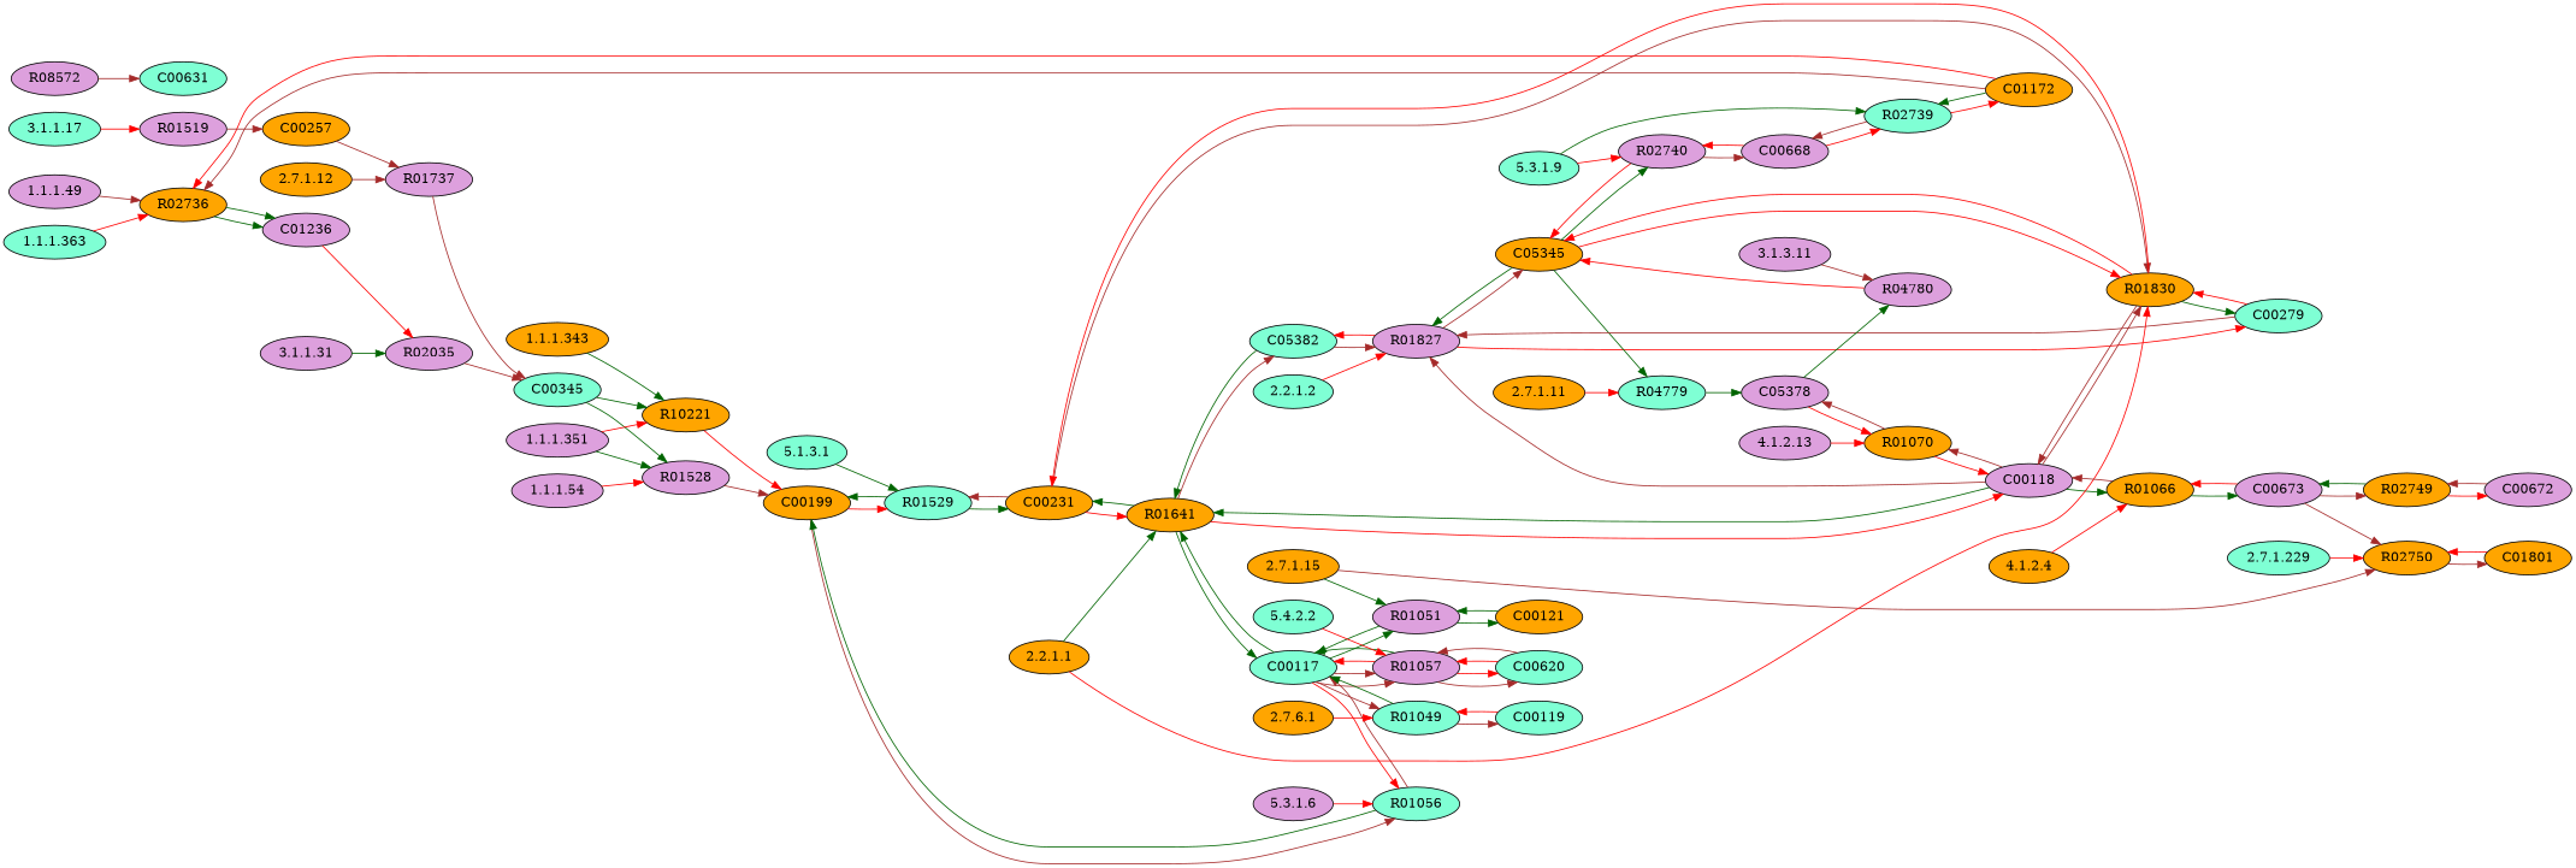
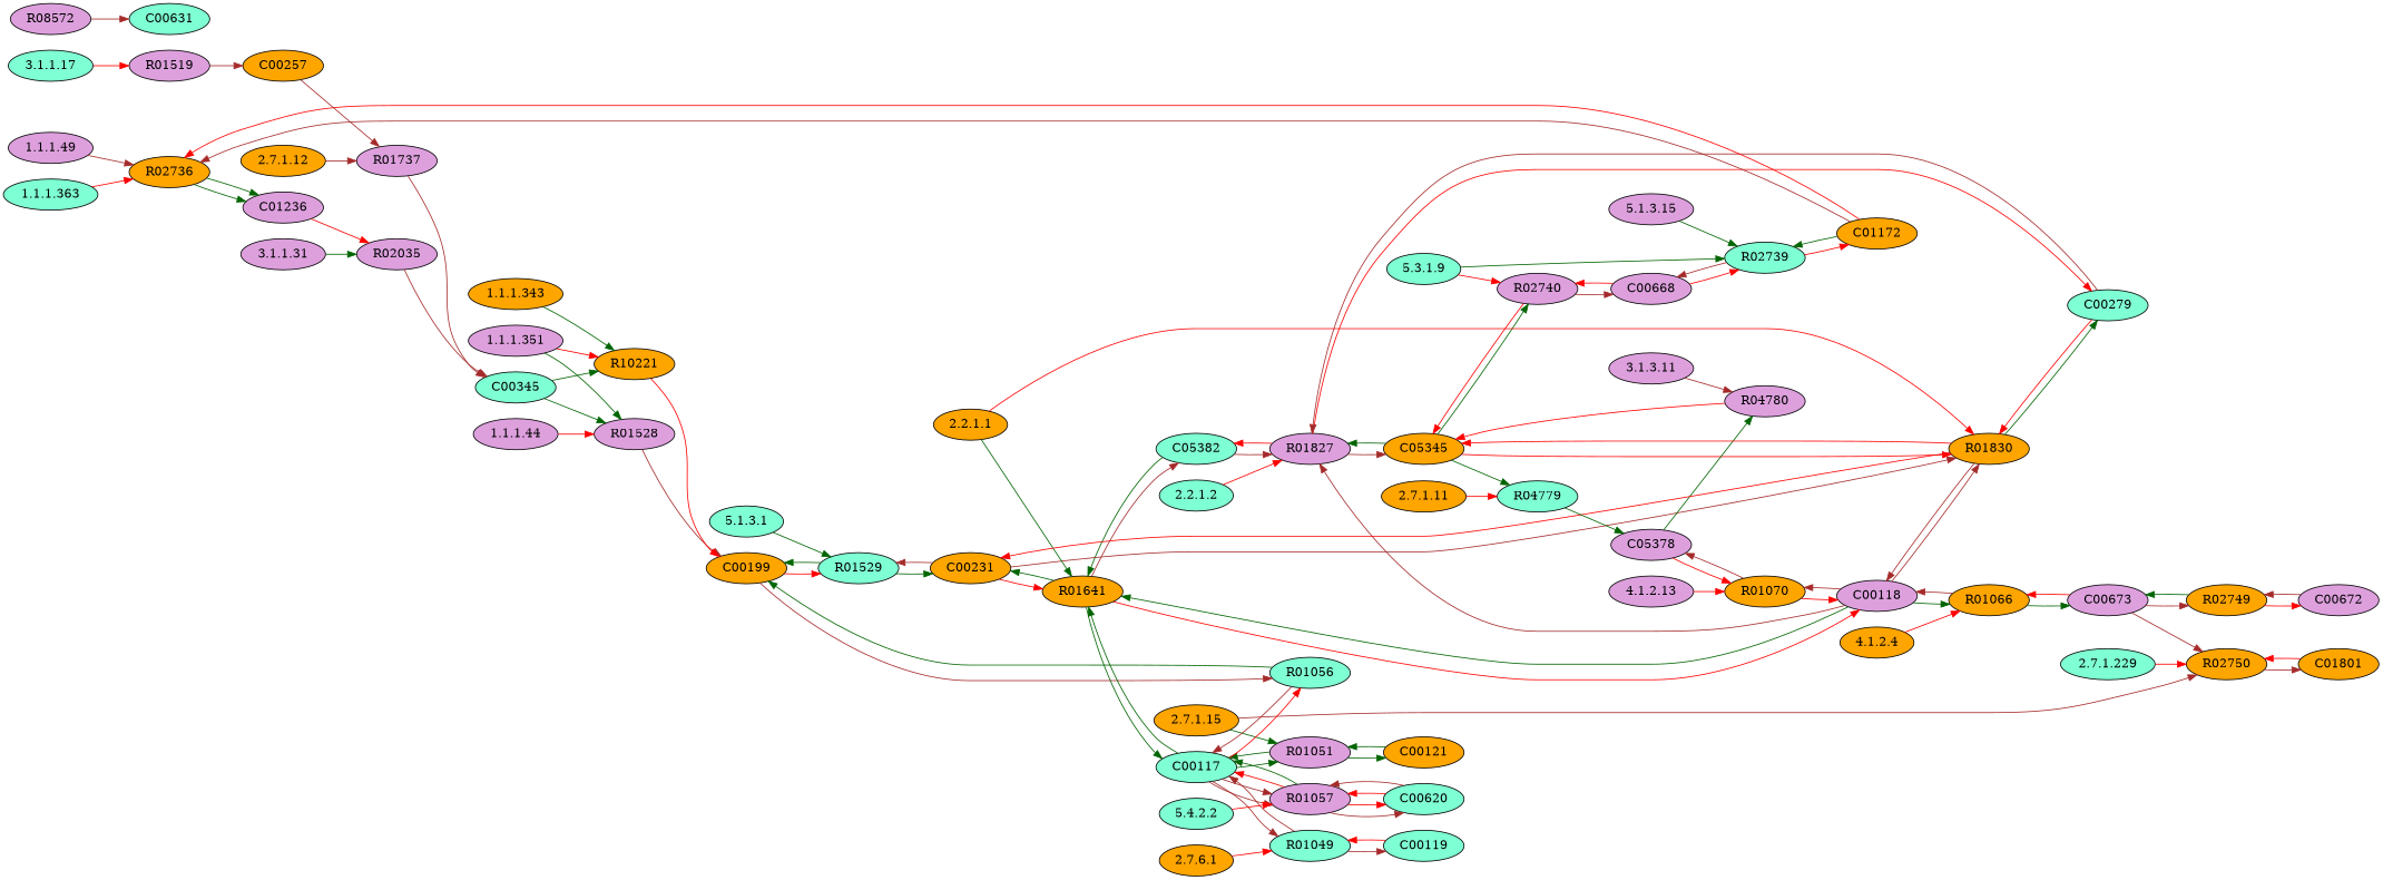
  digraph {
    rankdir=LR
    node [fillcolor=plum style=filled type=R]
    edge [color=red]
    R02736 [fillcolor=orange]
    "1.1.1.49" [type=E]
    C01236 [type=C]
    "2.7.1.229" [fillcolor=aquamarine type=E]
    R02750 [fillcolor=orange]
    C01801 [fillcolor=orange type=C]
    "2.2.1.2" [fillcolor=aquamarine type=E]
    R01827
    C05345 [fillcolor=orange type=C]
    C00279 [fillcolor=aquamarine type=C]
    C05382 [fillcolor=aquamarine type=C]
    R02035
    "3.1.1.31" [type=E]
    C00345 [fillcolor=aquamarine type=C]
    "5.1.3.1" [fillcolor=aquamarine type=E]
    R01529 [fillcolor=aquamarine]
    C00199 [fillcolor=orange type=C]
    C00231 [fillcolor=orange type=C]
    "5.3.1.9" [fillcolor=aquamarine type=E]
    R02739 [fillcolor=aquamarine]
    R02740
    C00668 [type=C]
    C01172 [fillcolor=orange type=C]
+   "5.1.3.15" [type=E]
    "2.7.1.15" [fillcolor=orange type=E]
    R01051
    C00117 [fillcolor=aquamarine type=C]
    C00121 [fillcolor=orange type=C]
    R01056 [fillcolor=aquamarine]
-   "5.3.1.6" [type=E]
    R01528
-   "1.1.1.44" [type=E label="1.1.1.54"]
+   "1.1.1.44" [type=E]
    R01057
    C00620 [fillcolor=aquamarine type=C]
    R02749 [fillcolor=orange]
    C00673 [type=C]
    C00672 [type=C]
    "2.7.6.1" [fillcolor=orange type=E]
    R01049 [fillcolor=aquamarine]
    C00119 [fillcolor=aquamarine type=C]
    R04780
    "3.1.3.11" [type=E]
    "1.1.1.363" [fillcolor=aquamarine type=E]
    R08572
    C00631 [fillcolor=aquamarine type=C]
    R01070 [fillcolor=orange]
    "4.1.2.13" [type=E]
    C05378 [type=C]
    C00118 [type=C]
    "2.2.1.1" [fillcolor=orange type=E]
    R01830 [fillcolor=orange]
    R01641 [fillcolor=orange]
    "4.1.2.4" [fillcolor=orange type=E]
    R01066 [fillcolor=orange]
    "2.7.1.11" [fillcolor=orange type=E]
    R04779 [fillcolor=aquamarine]
    "5.4.2.2" [fillcolor=aquamarine type=E]
    "1.1.1.351" [type=E]
    R10221 [fillcolor=orange]
    "1.1.1.343" [fillcolor=orange type=E]
    "2.7.1.12" [fillcolor=orange type=E]
    R01737
    "3.1.1.17" [fillcolor=aquamarine type=E]
    R01519
    C00257 [fillcolor=orange type=C]
    R02736 -> C01236 [color=darkgreen]
    R02736 -> C01236 [color=darkgreen]
    "1.1.1.49" -> R02736 [color=brown]
    C01236 -> R02035
    "2.7.1.229" -> R02750
    R02750 -> C01801 [color=brown]
    C01801 -> R02750
    "2.2.1.2" -> R01827
    R01827 -> C05345 [color=brown]
    R01827 -> C00279
    R01827 -> C05382
    C05345 -> R01827 [color=darkgreen]
    C05345 -> R02740 [color=darkgreen]
    C05345 -> R01830
    C05345 -> R04779 [color=darkgreen]
    C00279 -> R01827 [color=brown]
    C00279 -> R01830
    C05382 -> R01827 [color=brown]
    C05382 -> R01641 [color=darkgreen]
    R02035 -> C00345 [color=brown]
    "3.1.1.31" -> R02035 [color=darkgreen]
    C00345 -> R01528 [color=darkgreen]
    C00345 -> R10221 [color=darkgreen]
    "5.1.3.1" -> R01529 [color=darkgreen]
    R01529 -> C00199 [color=darkgreen]
    R01529 -> C00231 [color=darkgreen]
    C00199 -> R01529
    C00199 -> R01056 [color=brown]
    C00231 -> R01529 [color=brown]
    C00231 -> R01830 [color=brown]
    C00231 -> R01641
    "5.3.1.9" -> R02739 [color=darkgreen]
    "5.3.1.9" -> R02740
    R02739 -> C00668 [color=brown]
    R02739 -> C01172
    R02740 -> C05345
    R02740 -> C00668 [color=brown]
    C00668 -> R02739
    C00668 -> R02740
    C01172 -> R02736 [color=brown]
    C01172 -> R02736
    C01172 -> R02739 [color=darkgreen]
+   "5.1.3.15" -> R02739 [color=darkgreen]
    "2.7.1.15" -> R02750 [color=brown]
    "2.7.1.15" -> R01051 [color=darkgreen]
    R01051 -> C00117 [color=darkgreen]
    R01051 -> C00121 [color=darkgreen]
    C00117 -> R01051 [color=darkgreen]
    C00117 -> R01056
    C00117 -> R01057 [color=brown]
    C00117 -> R01057 [color=brown]
    C00117 -> R01049 [color=brown]
    C00117 -> R01641 [color=darkgreen]
    C00121 -> R01051 [color=darkgreen]
    R01056 -> C00199 [color=darkgreen]
    R01056 -> C00117 [color=brown]
-   "5.3.1.6" -> R01056
    R01528 -> C00199 [color=brown]
    "1.1.1.44" -> R01528
    R01057 -> C00117
    R01057 -> C00117 [color=darkgreen]
    R01057 -> C00620 [color=brown]
    R01057 -> C00620
    C00620 -> R01057
    C00620 -> R01057 [color=brown]
    R02749 -> C00673 [color=darkgreen]
    R02749 -> C00672
    C00673 -> R02750 [color=brown]
    C00673 -> R02749 [color=brown]
    C00673 -> R01066
    C00672 -> R02749 [color=brown]
    "2.7.6.1" -> R01049
-   R01049 -> C00117 [color=darkgreen]
+   R01049 -> C00117 [color=brown]
    R01049 -> C00119 [color=brown]
    C00119 -> R01049
    R04780 -> C05345
    "3.1.3.11" -> R04780 [color=brown]
    "1.1.1.363" -> R02736
    R08572 -> C00631 [color=brown]
    R01070 -> C05378 [color=brown]
    R01070 -> C00118
    "4.1.2.13" -> R01070
    C05378 -> R04780 [color=darkgreen]
    C05378 -> R01070
    C00118 -> R01827 [color=brown]
    C00118 -> R01070 [color=brown]
    C00118 -> R01830 [color=brown]
    C00118 -> R01641 [color=darkgreen]
    C00118 -> R01066 [color=darkgreen]
    "2.2.1.1" -> R01830
    "2.2.1.1" -> R01641 [color=darkgreen]
    R01830 -> C05345
    R01830 -> C00279 [color=darkgreen]
    R01830 -> C00231
    R01830 -> C00118 [color=brown]
    R01641 -> C05382 [color=brown]
    R01641 -> C00231 [color=darkgreen]
    R01641 -> C00117 [color=darkgreen]
    R01641 -> C00118
    "4.1.2.4" -> R01066
    R01066 -> C00673 [color=darkgreen]
    R01066 -> C00118 [color=brown]
    "2.7.1.11" -> R04779
    R04779 -> C05378 [color=darkgreen]
    "5.4.2.2" -> R01057
    "1.1.1.351" -> R01528 [color=darkgreen]
    "1.1.1.351" -> R10221
    R10221 -> C00199
    "1.1.1.343" -> R10221 [color=darkgreen]
    "2.7.1.12" -> R01737 [color=brown]
    R01737 -> C00345 [color=brown]
    "3.1.1.17" -> R01519
    R01519 -> C00257 [color=brown]
    C00257 -> R01737 [color=brown]
  }
